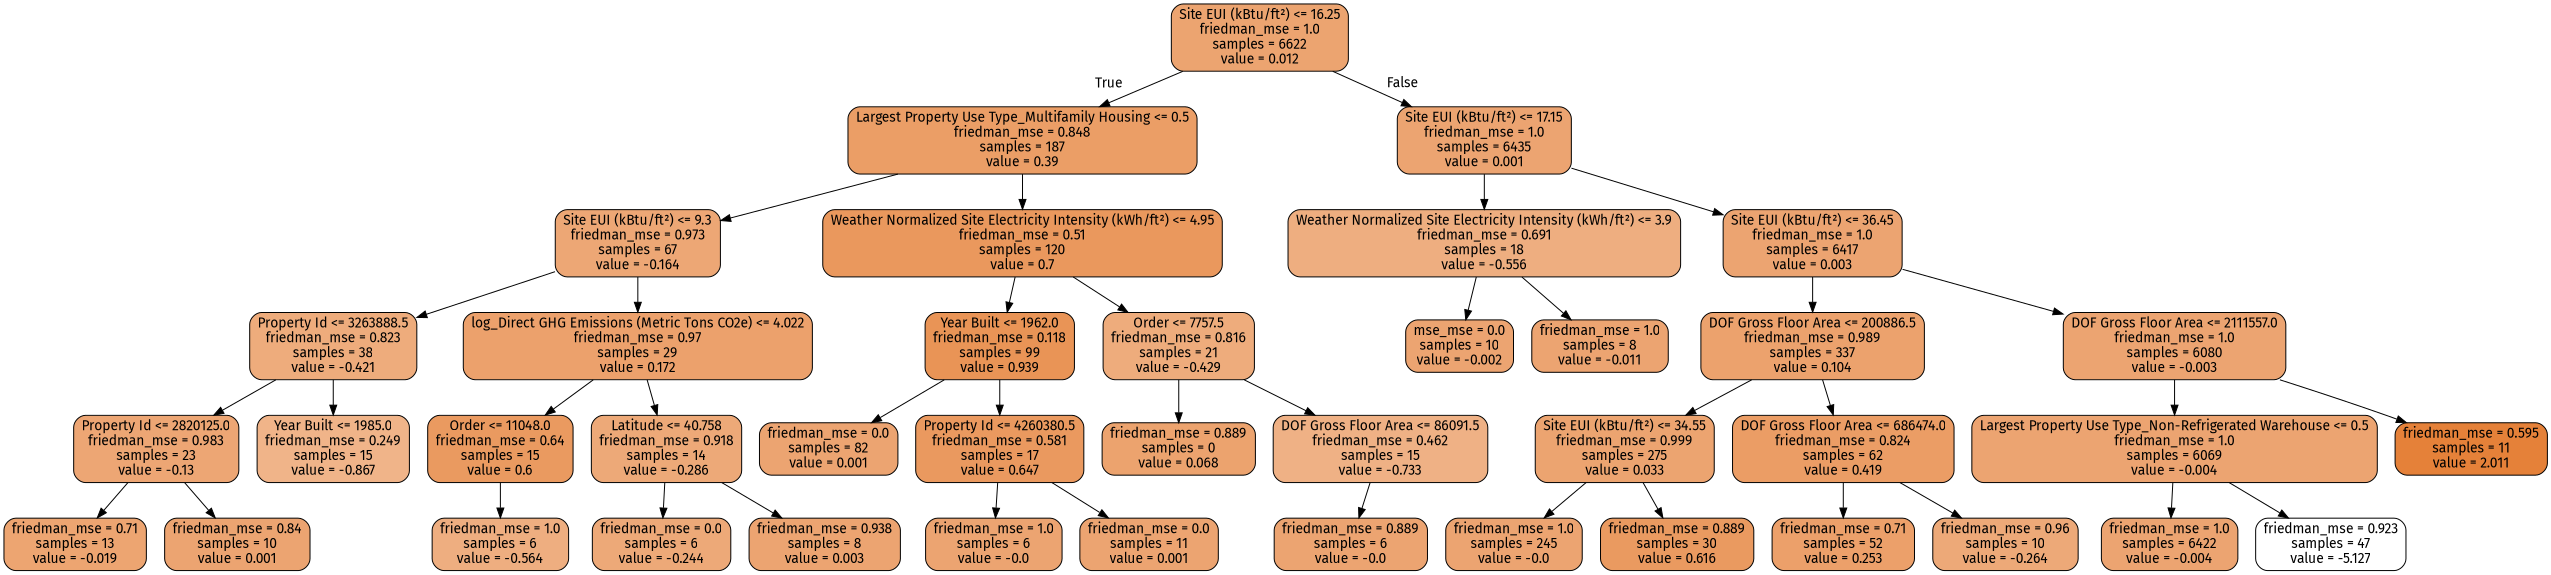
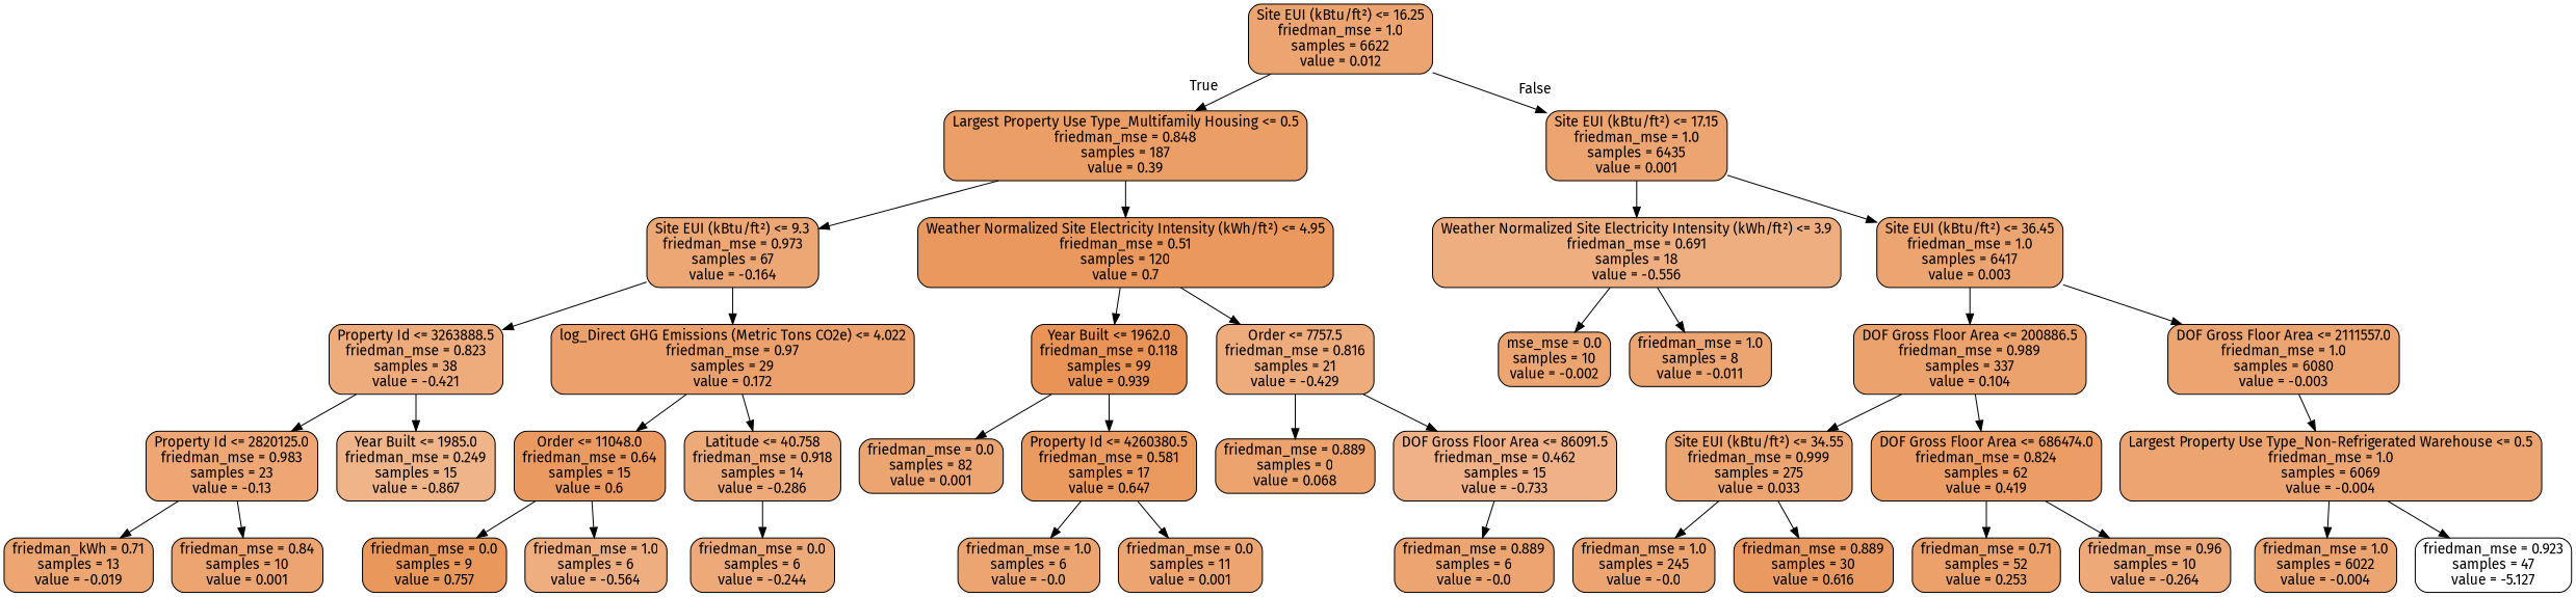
  digraph {
    fontname="Fira Sans"
    node [color=black fillcolor="#e58139b7" fontname="Fira Sans" shape=box style="filled, rounded"]
    edge [fontname="Fira Sans"]
    n1 [fillcolor="#e58139b8" label="Site EUI (kBtu/ft²) <= 16.25\nfriedman_mse = 1.0\nsamples = 6622\nvalue = 0.012"]
    n2 [fillcolor="#e58139c5" label="Largest Property Use Type_Multifamily Housing <= 0.5\nfriedman_mse = 0.848\nsamples = 187\nvalue = 0.39"]
    n3 [label="Site EUI (kBtu/ft²) <= 17.15\nfriedman_mse = 1.0\nsamples = 6435\nvalue = 0.001"]
    n4 [fillcolor="#e58139b1" label="Site EUI (kBtu/ft²) <= 9.3\nfriedman_mse = 0.973\nsamples = 67\nvalue = -0.164"]
    n5 [fillcolor="#e58139d0" label="Weather Normalized Site Electricity Intensity (kWh/ft²) <= 4.95\nfriedman_mse = 0.51\nsamples = 120\nvalue = 0.7"]
    n6 [fillcolor="#e58139a3" label="Weather Normalized Site Electricity Intensity (kWh/ft²) <= 3.9\nfriedman_mse = 0.691\nsamples = 18\nvalue = -0.556"]
    n7 [label="Site EUI (kBtu/ft²) <= 36.45\nfriedman_mse = 1.0\nsamples = 6417\nvalue = 0.003"]
    n8 [fillcolor="#e58139a8" label="Property Id <= 3263888.5\nfriedman_mse = 0.823\nsamples = 38\nvalue = -0.421"]
    n9 [fillcolor="#e58139bd" label="log_Direct GHG Emissions (Metric Tons CO2e) <= 4.022\nfriedman_mse = 0.97\nsamples = 29\nvalue = 0.172"]
    n10 [fillcolor="#e58139d9" label="Year Built <= 1962.0\nfriedman_mse = 0.118\nsamples = 99\nvalue = 0.939"]
    n11 [fillcolor="#e58139a8" label="Order <= 7757.5\nfriedman_mse = 0.816\nsamples = 21\nvalue = -0.429"]
    n12 [fillcolor="#e58139b3" label="Property Id <= 2820125.0\nfriedman_mse = 0.983\nsamples = 23\nvalue = -0.13"]
    n13 [fillcolor="#e5813998" label="Year Built <= 1985.0\nfriedman_mse = 0.249\nsamples = 15\nvalue = -0.867"]
    n14 [fillcolor="#e58139cd" label="Order <= 11048.0\nfriedman_mse = 0.64\nsamples = 15\nvalue = 0.6"]
    n15 [fillcolor="#e58139ad" label="Latitude <= 40.758\nfriedman_mse = 0.918\nsamples = 14\nvalue = -0.286"]
-   n16 [fillcolor="#e58139b6" label="friedman_mse = 0.71\nsamples = 13\nvalue = -0.019"]
+   n16 [fillcolor="#e58139b6" label="friedman_kWh = 0.71\nsamples = 13\nvalue = -0.019"]
    n17 [label="friedman_mse = 0.84\nsamples = 10\nvalue = 0.001"]
+   n18 [fillcolor="#e58139d2" label="friedman_mse = 0.0\nsamples = 9\nvalue = 0.757"]
    n19 [fillcolor="#e58139a3" label="friedman_mse = 1.0\nsamples = 6\nvalue = -0.564"]
    n20 [fillcolor="#e58139ae" label="friedman_mse = 0.0\nsamples = 6\nvalue = -0.244"]
-   n21 [label="friedman_mse = 0.938\nsamples = 8\nvalue = 0.003"]
    n22 [label="friedman_mse = 0.0\nsamples = 82\nvalue = 0.001"]
    n23 [fillcolor="#e58139ce" label="Property Id <= 4260380.5\nfriedman_mse = 0.581\nsamples = 17\nvalue = 0.647"]
    n24 [fillcolor="#e58139ba" label="friedman_mse = 0.889\nsamples = 0\nvalue = 0.068"]
    n25 [fillcolor="#e581399d" label="DOF Gross Floor Area <= 86091.5\nfriedman_mse = 0.462\nsamples = 15\nvalue = -0.733"]
    n26 [label="friedman_mse = 1.0\nsamples = 6\nvalue = -0.0"]
    n27 [label="friedman_mse = 0.0\nsamples = 11\nvalue = 0.001"]
    n28 [label="friedman_mse = 0.889\nsamples = 6\nvalue = -0.0"]
    n29 [label="mse_mse = 0.0\nsamples = 10\nvalue = -0.002"]
    n30 [label="friedman_mse = 1.0\nsamples = 8\nvalue = -0.011"]
    n31 [fillcolor="#e58139bb" label="DOF Gross Floor Area <= 200886.5\nfriedman_mse = 0.989\nsamples = 337\nvalue = 0.104"]
    n32 [label="DOF Gross Floor Area <= 2111557.0\nfriedman_mse = 1.0\nsamples = 6080\nvalue = -0.003"]
    n33 [fillcolor="#e58139b8" label="Site EUI (kBtu/ft²) <= 34.55\nfriedman_mse = 0.999\nsamples = 275\nvalue = 0.033"]
    n34 [fillcolor="#e58139c6" label="DOF Gross Floor Area <= 686474.0\nfriedman_mse = 0.824\nsamples = 62\nvalue = 0.419"]
    n35 [label="Largest Property Use Type_Non-Refrigerated Warehouse <= 0.5\nfriedman_mse = 1.0\nsamples = 6069\nvalue = -0.004"]
-   n36 [fillcolor="#e58139ff" label="friedman_mse = 0.595\nsamples = 11\nvalue = 2.011"]
    n37 [label="friedman_mse = 1.0\nsamples = 245\nvalue = -0.0"]
    n38 [fillcolor="#e58139cd" label="friedman_mse = 0.889\nsamples = 30\nvalue = 0.616"]
    n39 [fillcolor="#e58139c0" label="friedman_mse = 0.71\nsamples = 52\nvalue = 0.253"]
    n40 [fillcolor="#e58139ae" label="friedman_mse = 0.96\nsamples = 10\nvalue = -0.264"]
-   n41 [label="friedman_mse = 1.0\nsamples = 6422\nvalue = -0.004"]
+   n41 [label="friedman_mse = 1.0\nsamples = 6022\nvalue = -0.004"]
    n42 [fillcolor="#e5813900" label="friedman_mse = 0.923\nsamples = 47\nvalue = -5.127"]
    n1 -> n2 [headlabel=True labelangle=45 labeldistance=2.5]
    n1 -> n3 [headlabel=False labelangle=-45 labeldistance=2.5]
    n2 -> n4
    n2 -> n5
    n3 -> n6
    n3 -> n7
    n4 -> n8
    n4 -> n9
    n5 -> n10
    n5 -> n11
    n6 -> n29
    n6 -> n30
    n7 -> n31
    n7 -> n32
    n8 -> n12
    n8 -> n13
    n9 -> n14
    n9 -> n15
    n10 -> n22
    n10 -> n23
    n11 -> n24
    n11 -> n25
    n12 -> n16
    n12 -> n17
+   n14 -> n18
    n14 -> n19
    n15 -> n20
-   n15 -> n21
    n23 -> n26
    n23 -> n27
    n25 -> n28
    n31 -> n33
    n31 -> n34
    n32 -> n35
-   n32 -> n36
    n33 -> n37
    n33 -> n38
    n34 -> n39
    n34 -> n40
    n35 -> n41
    n35 -> n42
  }
